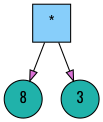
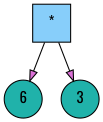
  digraph {
    fontname=Oswald
    node [fillcolor=lightseagreen fontname=Oswald shape=circle style=filled]
    edge [arrowType=normal fillcolor=orchid fontname=Oswald]
    n1 [fillcolor=lightskyblue label="*" shape=square]
-   n2 [label=8]
+   n2 [label=6]
    n3 [label=3]
    n1 -> n2
    n1 -> n3
  }
